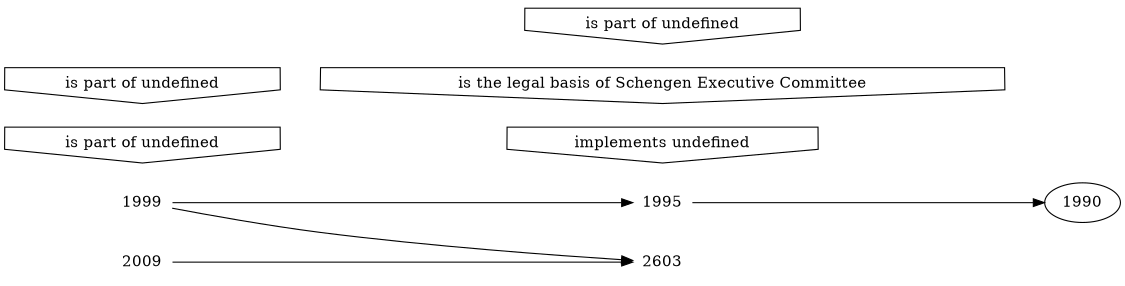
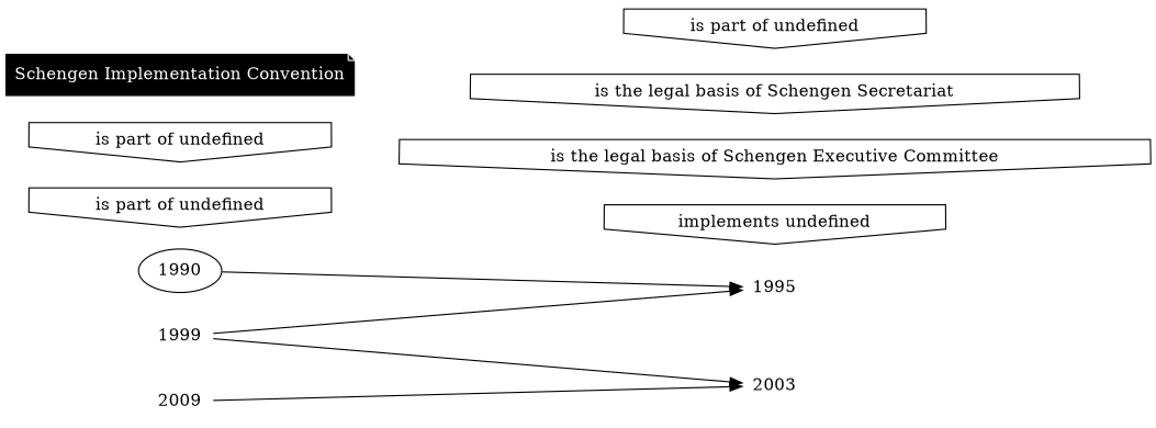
  digraph {
    rankdir=LR
    node [shape=invhouse]
    1995 [shape=plaintext]
    n2 [label="implements undefined"]
    n3 [label="is the legal basis of Schengen Executive Committee"]
+   n4 [label="is the legal basis of Schengen Secretariat"]
    1999 [shape=plaintext]
    n6 [label="is part of undefined"]
-   2003 [shape=plaintext label=2603]
+   2003 [shape=plaintext]
    n8 [label="is part of undefined"]
    2009 [shape=plaintext]
    n10 [label="is part of undefined"]
+   n11 [color=white fillcolor=black fontcolor=white label="Schengen Implementation Convention" shape=note style=filled]
    1990 [shape=""]
    subgraph sub_1 {
      rank=same
      1995
      n2
      n3
+     n4
    }
    subgraph sub_2 {
      rank=same
      1999
      n6
    }
    subgraph sub_3 {
      rank=same
      2003
      n8
    }
    subgraph sub_4 {
      rank=same
      2009
      n10
    }
    1999 -> 1995
    1999 -> 2003
    2009 -> 2003
-   1995 -> 1990
+   1990 -> 1995
  }
